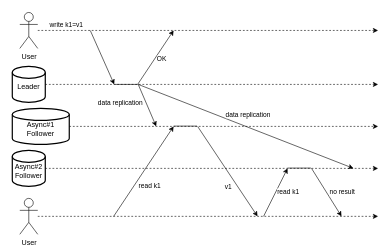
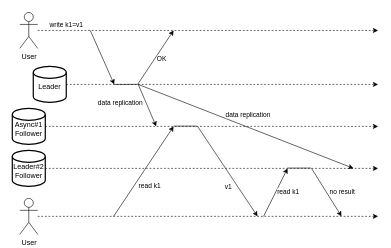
  <mxCell id="0" />
  <mxCell id="1" parent="0" />
  <mxCell id="2" style="edgeStyle=orthogonalEdgeStyle;rounded=0;orthogonalLoop=1;jettySize=auto;html=1;dashed=1;" parent="1" source="4" edge="1"><mxGeometry relative="1" as="geometry"><mxPoint x="630" y="50" as="targetPoint" /></mxGeometry></mxCell>
  <mxCell id="3" value="write k1=v1" style="edgeLabel;html=1;align=center;verticalAlign=middle;resizable=0;points=[];" parent="2" connectable="0" vertex="1"><mxGeometry x="-0.836" y="4" relative="1" as="geometry"><mxPoint y="-6" as="offset" /></mxGeometry></mxCell>
  <mxCell id="4" value="User" style="shape=umlActor;verticalLabelPosition=bottom;verticalAlign=top;html=1;outlineConnect=0;" parent="1" vertex="1"><mxGeometry x="32.5" y="20" width="30" height="60" as="geometry" /></mxCell>
  <mxCell id="5" style="edgeStyle=orthogonalEdgeStyle;rounded=0;orthogonalLoop=1;jettySize=auto;html=1;dashed=1;" parent="1" source="6" edge="1"><mxGeometry relative="1" as="geometry"><mxPoint x="630" y="140" as="targetPoint" /></mxGeometry></mxCell>
- <mxCell id="6" value="Leader" style="strokeWidth=2;html=1;shape=mxgraph.flowchart.database;whiteSpace=wrap;spacingTop=8;" parent="1" vertex="1"><mxGeometry x="20" y="110" width="55" height="60" as="geometry" /></mxCell>
+ <mxCell id="6" value="Leader" style="strokeWidth=2;html=1;shape=mxgraph.flowchart.database;whiteSpace=wrap;spacingTop=8;" parent="1" vertex="1"><mxGeometry x="55" y="110" width="55" height="60" as="geometry" /></mxCell>
  <mxCell id="7" style="edgeStyle=orthogonalEdgeStyle;rounded=0;orthogonalLoop=1;jettySize=auto;html=1;dashed=1;" parent="1" source="8" edge="1"><mxGeometry relative="1" as="geometry"><mxPoint x="630" y="210" as="targetPoint" /></mxGeometry></mxCell>
- <mxCell id="8" value="&lt;p style=&quot;line-height: 1.2;&quot;&gt;Async#1&lt;br&gt;Follower&lt;/p&gt;" style="strokeWidth=2;html=1;shape=mxgraph.flowchart.database;whiteSpace=wrap;spacingTop=8;" parent="1" vertex="1"><mxGeometry x="20" y="180" width="95" height="60" as="geometry" /></mxCell>
+ <mxCell id="8" value="&lt;p style=&quot;line-height: 1.2;&quot;&gt;Async#1&lt;br&gt;Follower&lt;/p&gt;" style="strokeWidth=2;html=1;shape=mxgraph.flowchart.database;whiteSpace=wrap;spacingTop=8;" parent="1" vertex="1"><mxGeometry x="20" y="180" width="55" height="60" as="geometry" /></mxCell>
  <mxCell id="9" style="edgeStyle=orthogonalEdgeStyle;rounded=0;orthogonalLoop=1;jettySize=auto;html=1;dashed=1;" parent="1" source="10" edge="1"><mxGeometry relative="1" as="geometry"><mxPoint x="630" y="280" as="targetPoint" /></mxGeometry></mxCell>
- <mxCell id="10" value="Async#2&lt;br&gt;Follower" style="strokeWidth=2;html=1;shape=mxgraph.flowchart.database;whiteSpace=wrap;spacingTop=8;" parent="1" vertex="1"><mxGeometry x="20" y="250" width="55" height="60" as="geometry" /></mxCell>
+ <mxCell id="10" value="Leader#2&lt;br&gt;Follower" style="strokeWidth=2;html=1;shape=mxgraph.flowchart.database;whiteSpace=wrap;spacingTop=8;" parent="1" vertex="1"><mxGeometry x="20" y="250" width="55" height="60" as="geometry" /></mxCell>
  <mxCell id="11" value="" style="endArrow=classic;html=1;rounded=0;" parent="1" edge="1"><mxGeometry width="50" height="50" relative="1" as="geometry"><mxPoint x="150" y="50" as="sourcePoint" /><mxPoint x="190" y="140" as="targetPoint" /></mxGeometry></mxCell>
  <mxCell id="12" value="" style="endArrow=classic;html=1;rounded=0;" parent="1" edge="1"><mxGeometry width="50" height="50" relative="1" as="geometry"><mxPoint x="230" y="140" as="sourcePoint" /><mxPoint x="260" y="210" as="targetPoint" /></mxGeometry></mxCell>
  <mxCell id="13" value="data replication" style="edgeLabel;html=1;align=center;verticalAlign=middle;resizable=0;points=[];" parent="12" connectable="0" vertex="1"><mxGeometry x="-0.202" y="1" relative="1" as="geometry"><mxPoint x="-43" y="3" as="offset" /></mxGeometry></mxCell>
  <mxCell id="14" value="" style="endArrow=classic;html=1;rounded=0;" parent="1" edge="1"><mxGeometry width="50" height="50" relative="1" as="geometry"><mxPoint x="230" y="140" as="sourcePoint" /><mxPoint x="589" y="280" as="targetPoint" /></mxGeometry></mxCell>
  <mxCell id="15" value="data replication" style="edgeLabel;html=1;align=center;verticalAlign=middle;resizable=0;points=[];" parent="14" connectable="0" vertex="1"><mxGeometry x="0.316" y="-2" relative="1" as="geometry"><mxPoint x="-53" y="-45" as="offset" /></mxGeometry></mxCell>
  <mxCell id="16" value="" style="endArrow=none;html=1;rounded=0;endFill=0;" parent="1" edge="1"><mxGeometry width="50" height="50" relative="1" as="geometry"><mxPoint x="190" y="140" as="sourcePoint" /><mxPoint x="229" y="140" as="targetPoint" /></mxGeometry></mxCell>
  <mxCell id="17" value="" style="endArrow=classic;html=1;rounded=0;" parent="1" edge="1"><mxGeometry width="50" height="50" relative="1" as="geometry"><mxPoint x="229" y="140" as="sourcePoint" /><mxPoint x="289" y="50" as="targetPoint" /></mxGeometry></mxCell>
  <mxCell id="18" value="OK" style="edgeLabel;html=1;align=center;verticalAlign=middle;resizable=0;points=[];" parent="17" connectable="0" vertex="1"><mxGeometry x="-0.018" y="-3" relative="1" as="geometry"><mxPoint x="8" as="offset" /></mxGeometry></mxCell>
  <mxCell id="19" style="edgeStyle=orthogonalEdgeStyle;rounded=0;orthogonalLoop=1;jettySize=auto;html=1;dashed=1;" edge="1" parent="1" source="20"><mxGeometry relative="1" as="geometry"><mxPoint x="630" y="360" as="targetPoint" /></mxGeometry></mxCell>
  <mxCell id="20" value="User" style="shape=umlActor;verticalLabelPosition=bottom;verticalAlign=top;html=1;outlineConnect=0;" vertex="1" parent="1"><mxGeometry x="32.5" y="330" width="30" height="60" as="geometry" /></mxCell>
  <mxCell id="21" value="" style="endArrow=classic;html=1;rounded=0;" edge="1" parent="1"><mxGeometry width="50" height="50" relative="1" as="geometry"><mxPoint x="189" y="360" as="sourcePoint" /><mxPoint x="289" y="210" as="targetPoint" /></mxGeometry></mxCell>
  <mxCell id="22" value="read k1" style="edgeLabel;html=1;align=center;verticalAlign=middle;resizable=0;points=[];" connectable="0" vertex="1" parent="21"><mxGeometry x="-0.018" y="-3" relative="1" as="geometry"><mxPoint x="8" y="22" as="offset" /></mxGeometry></mxCell>
  <mxCell id="23" value="" style="endArrow=none;html=1;rounded=0;endFill=0;" edge="1" parent="1"><mxGeometry width="50" height="50" relative="1" as="geometry"><mxPoint x="289" y="209.5" as="sourcePoint" /><mxPoint x="328" y="209.5" as="targetPoint" /></mxGeometry></mxCell>
  <mxCell id="24" value="" style="endArrow=classic;html=1;rounded=0;" edge="1" parent="1"><mxGeometry width="50" height="50" relative="1" as="geometry"><mxPoint x="329" y="210" as="sourcePoint" /><mxPoint x="429" y="360" as="targetPoint" /></mxGeometry></mxCell>
  <mxCell id="25" value="v1" style="edgeLabel;html=1;align=center;verticalAlign=middle;resizable=0;points=[];" connectable="0" vertex="1" parent="24"><mxGeometry x="0.316" y="-2" relative="1" as="geometry"><mxPoint x="-14" as="offset" /></mxGeometry></mxCell>
  <mxCell id="26" value="" style="endArrow=classic;html=1;rounded=0;" edge="1" parent="1"><mxGeometry width="50" height="50" relative="1" as="geometry"><mxPoint x="439" y="360" as="sourcePoint" /><mxPoint x="479" y="280" as="targetPoint" /></mxGeometry></mxCell>
  <mxCell id="27" value="read k1" style="edgeLabel;html=1;align=center;verticalAlign=middle;resizable=0;points=[];" connectable="0" vertex="1" parent="26"><mxGeometry x="-0.018" y="-3" relative="1" as="geometry"><mxPoint x="18" y="-2" as="offset" /></mxGeometry></mxCell>
  <mxCell id="28" value="" style="endArrow=none;html=1;rounded=0;endFill=0;" edge="1" parent="1"><mxGeometry width="50" height="50" relative="1" as="geometry"><mxPoint x="479" y="279.5" as="sourcePoint" /><mxPoint x="518" y="279.5" as="targetPoint" /></mxGeometry></mxCell>
  <mxCell id="29" value="" style="endArrow=classic;html=1;rounded=0;" edge="1" parent="1"><mxGeometry width="50" height="50" relative="1" as="geometry"><mxPoint x="519" y="280" as="sourcePoint" /><mxPoint x="569" y="360" as="targetPoint" /></mxGeometry></mxCell>
  <mxCell id="30" value="no result" style="edgeLabel;html=1;align=center;verticalAlign=middle;resizable=0;points=[];" connectable="0" vertex="1" parent="29"><mxGeometry x="0.316" y="-2" relative="1" as="geometry"><mxPoint x="19" y="-14" as="offset" /></mxGeometry></mxCell>
